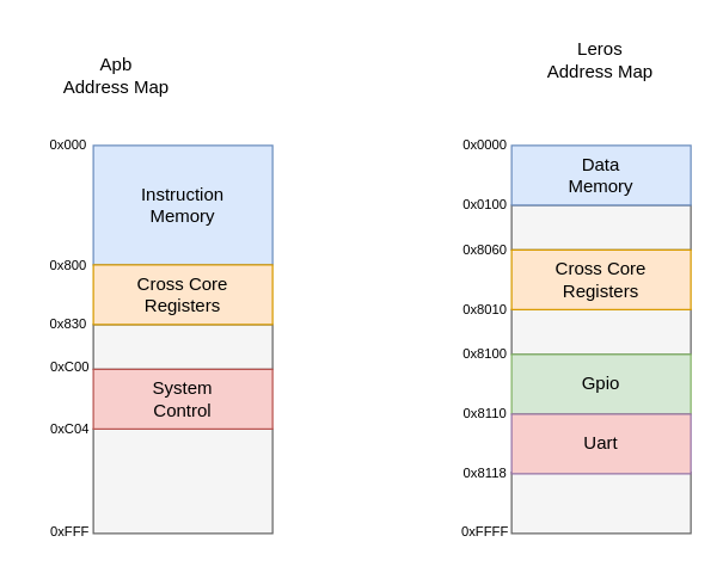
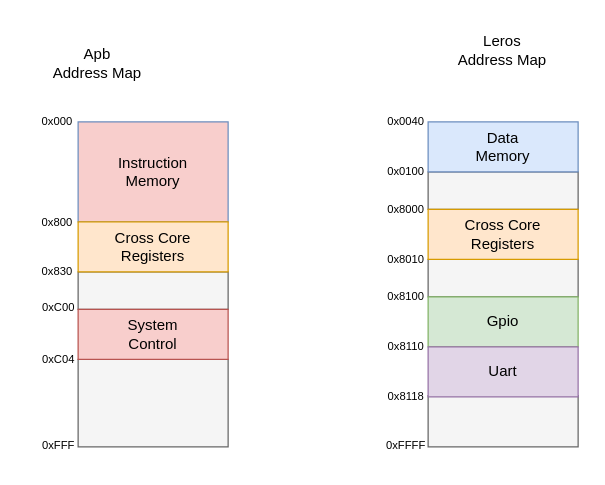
  <mxCell id="0" />
  <mxCell id="1" parent="0" />
  <mxCell id="2" value="" style="rounded=0;whiteSpace=wrap;html=1;fillColor=#f5f5f5;fontColor=#333333;strokeColor=#666666;" vertex="1" parent="1"><mxGeometry x="342" y="316" width="120" height="41" as="geometry" /></mxCell>
  <mxCell id="3" value="" style="rounded=0;whiteSpace=wrap;html=1;fillColor=#f5f5f5;fontColor=#333333;strokeColor=#666666;" vertex="1" parent="1"><mxGeometry x="62" y="217" width="120" height="30" as="geometry" /></mxCell>
- <mxCell id="4" value="Instruction&lt;div&gt;Memory&lt;/div&gt;" style="rounded=0;whiteSpace=wrap;html=1;fillColor=#dae8fc;strokeColor=#6c8ebf;" vertex="1" parent="1"><mxGeometry x="62" y="97" width="120" height="80" as="geometry" /></mxCell>
+ <mxCell id="4" value="Instruction&lt;div&gt;Memory&lt;/div&gt;" style="rounded=0;whiteSpace=wrap;html=1;fillColor=#f8cecc;strokeColor=#6c8ebf;" vertex="1" parent="1"><mxGeometry x="62" y="97" width="120" height="80" as="geometry" /></mxCell>
  <mxCell id="5" value="0x000" style="text;html=1;align=center;verticalAlign=middle;resizable=0;points=[];autosize=1;strokeColor=none;fillColor=none;fontSize=9;" vertex="1" parent="1"><mxGeometry x="20" y="87" width="50" height="20" as="geometry" /></mxCell>
  <mxCell id="6" value="0x800" style="text;html=1;align=center;verticalAlign=middle;resizable=0;points=[];autosize=1;strokeColor=none;fillColor=none;fontSize=9;" vertex="1" parent="1"><mxGeometry x="20" y="168" width="50" height="20" as="geometry" /></mxCell>
  <mxCell id="7" value="Cross Core&lt;div&gt;Registers&lt;/div&gt;" style="rounded=0;whiteSpace=wrap;html=1;fillColor=#ffe6cc;strokeColor=#d79b00;" vertex="1" parent="1"><mxGeometry x="62" y="177" width="120" height="40" as="geometry" /></mxCell>
  <mxCell id="8" value="0x830" style="text;html=1;align=center;verticalAlign=middle;resizable=0;points=[];autosize=1;strokeColor=none;fillColor=none;fontSize=9;" vertex="1" parent="1"><mxGeometry x="20" y="207" width="50" height="20" as="geometry" /></mxCell>
  <mxCell id="9" value="0xC00" style="text;html=1;align=center;verticalAlign=middle;resizable=0;points=[];autosize=1;strokeColor=none;fillColor=none;fontSize=9;" vertex="1" parent="1"><mxGeometry x="21" y="236" width="50" height="20" as="geometry" /></mxCell>
  <mxCell id="10" value="0xC04" style="text;html=1;align=center;verticalAlign=middle;resizable=0;points=[];autosize=1;strokeColor=none;fillColor=none;fontSize=9;" vertex="1" parent="1"><mxGeometry x="21" y="276.5" width="50" height="20" as="geometry" /></mxCell>
  <mxCell id="11" value="" style="rounded=0;whiteSpace=wrap;html=1;fillColor=#f5f5f5;fontColor=#333333;strokeColor=#666666;" vertex="1" parent="1"><mxGeometry x="62" y="287" width="120" height="70" as="geometry" /></mxCell>
  <mxCell id="12" value="0xFFF" style="text;html=1;align=center;verticalAlign=middle;resizable=0;points=[];autosize=1;strokeColor=none;fillColor=none;fontSize=9;" vertex="1" parent="1"><mxGeometry x="21" y="346" width="50" height="20" as="geometry" /></mxCell>
  <mxCell id="13" value="System&lt;div&gt;Control&lt;/div&gt;" style="rounded=0;whiteSpace=wrap;html=1;fillColor=#f8cecc;strokeColor=#b85450;" vertex="1" parent="1"><mxGeometry x="62" y="247" width="120" height="40" as="geometry" /></mxCell>
  <mxCell id="14" value="" style="rounded=0;whiteSpace=wrap;html=1;fillColor=#f5f5f5;fontColor=#333333;strokeColor=#666666;" vertex="1" parent="1"><mxGeometry x="342" y="137" width="120" height="30" as="geometry" /></mxCell>
- <mxCell id="15" value="0x0000" style="text;html=1;align=center;verticalAlign=middle;resizable=0;points=[];autosize=1;strokeColor=none;fillColor=none;fontSize=9;" vertex="1" parent="1"><mxGeometry x="299" y="87" width="50" height="20" as="geometry" /></mxCell>
+ <mxCell id="15" value="0x0040" style="text;html=1;align=center;verticalAlign=middle;resizable=0;points=[];autosize=1;strokeColor=none;fillColor=none;fontSize=9;" vertex="1" parent="1"><mxGeometry x="299" y="87" width="50" height="20" as="geometry" /></mxCell>
  <mxCell id="16" value="0x0100" style="text;html=1;align=center;verticalAlign=middle;resizable=0;points=[];autosize=1;strokeColor=none;fillColor=none;fontSize=9;" vertex="1" parent="1"><mxGeometry x="299" y="127" width="50" height="20" as="geometry" /></mxCell>
- <mxCell id="17" value="0x8060" style="text;html=1;align=center;verticalAlign=middle;resizable=0;points=[];autosize=1;strokeColor=none;fillColor=none;fontSize=9;" vertex="1" parent="1"><mxGeometry x="299" y="157" width="50" height="20" as="geometry" /></mxCell>
+ <mxCell id="17" value="0x8000" style="text;html=1;align=center;verticalAlign=middle;resizable=0;points=[];autosize=1;strokeColor=none;fillColor=none;fontSize=9;" vertex="1" parent="1"><mxGeometry x="299" y="157" width="50" height="20" as="geometry" /></mxCell>
  <mxCell id="18" value="0x8010" style="text;html=1;align=center;verticalAlign=middle;resizable=0;points=[];autosize=1;strokeColor=none;fillColor=none;fontSize=9;" vertex="1" parent="1"><mxGeometry x="299" y="197" width="50" height="20" as="geometry" /></mxCell>
  <mxCell id="19" value="" style="rounded=0;whiteSpace=wrap;html=1;fillColor=#f5f5f5;fontColor=#333333;strokeColor=#666666;" vertex="1" parent="1"><mxGeometry x="342" y="207" width="120" height="30" as="geometry" /></mxCell>
  <mxCell id="20" value="Cross Core&lt;div&gt;Registers&lt;/div&gt;" style="rounded=0;whiteSpace=wrap;html=1;fillColor=#ffe6cc;strokeColor=#d79b00;" vertex="1" parent="1"><mxGeometry x="342" y="167" width="120" height="40" as="geometry" /></mxCell>
  <mxCell id="21" value="0x8100" style="text;html=1;align=center;verticalAlign=middle;resizable=0;points=[];autosize=1;strokeColor=none;fillColor=none;fontSize=9;" vertex="1" parent="1"><mxGeometry x="299" y="227" width="50" height="20" as="geometry" /></mxCell>
  <mxCell id="22" value="0x8110" style="text;html=1;align=center;verticalAlign=middle;resizable=0;points=[];autosize=1;strokeColor=none;fillColor=none;fontSize=9;" vertex="1" parent="1"><mxGeometry x="299" y="267" width="50" height="20" as="geometry" /></mxCell>
  <mxCell id="23" value="0x8118" style="text;html=1;align=center;verticalAlign=middle;resizable=0;points=[];autosize=1;strokeColor=none;fillColor=none;fontSize=9;" vertex="1" parent="1"><mxGeometry x="299" y="307" width="50" height="20" as="geometry" /></mxCell>
  <mxCell id="24" value="0xFFFF" style="text;html=1;align=center;verticalAlign=middle;resizable=0;points=[];autosize=1;strokeColor=none;fillColor=none;fontSize=9;" vertex="1" parent="1"><mxGeometry x="294" y="346" width="60" height="20" as="geometry" /></mxCell>
  <mxCell id="25" value="Gpio" style="rounded=0;whiteSpace=wrap;html=1;fillColor=#d5e8d4;strokeColor=#82b366;" vertex="1" parent="1"><mxGeometry x="342" y="237" width="120" height="40" as="geometry" /></mxCell>
- <mxCell id="26" value="Uart" style="rounded=0;whiteSpace=wrap;html=1;fillColor=#f8cecc;strokeColor=#9673a6;" vertex="1" parent="1"><mxGeometry x="342" y="277" width="120" height="40" as="geometry" /></mxCell>
+ <mxCell id="26" value="Uart" style="rounded=0;whiteSpace=wrap;html=1;fillColor=#e1d5e7;strokeColor=#9673a6;" vertex="1" parent="1"><mxGeometry x="342" y="277" width="120" height="40" as="geometry" /></mxCell>
  <mxCell id="27" value="Data&lt;div&gt;Memory&lt;/div&gt;" style="rounded=0;whiteSpace=wrap;html=1;fillColor=#dae8fc;strokeColor=#6c8ebf;" vertex="1" parent="1"><mxGeometry x="342" y="97" width="120" height="40" as="geometry" /></mxCell>
  <mxCell id="28" value="Apb&lt;div&gt;Address Map&lt;/div&gt;" style="text;html=1;align=center;verticalAlign=middle;resizable=0;points=[];autosize=1;strokeColor=none;fillColor=none;" vertex="1" parent="1"><mxGeometry x="32" y="30" width="90" height="40" as="geometry" /></mxCell>
  <mxCell id="29" value="Leros&lt;div&gt;Address Map&lt;/div&gt;" style="text;html=1;align=center;verticalAlign=middle;resizable=0;points=[];autosize=1;strokeColor=none;fillColor=none;" vertex="1" parent="1"><mxGeometry x="356" y="20" width="90" height="40" as="geometry" /></mxCell>
